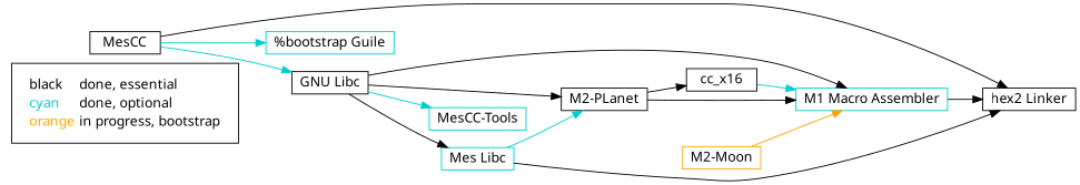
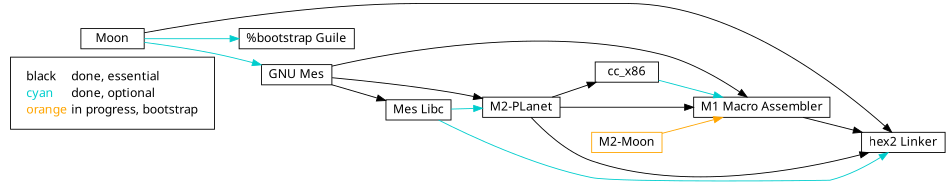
  digraph {
    fontname="Noto Sans"
    rankdir=LR
    node [fontname="Noto Sans" shape=box color=black]
    edge [color=black fontname="Noto Sans"]
    n1 [height=0.25 label=<<table border="0" cellpadding="2" cellspacing="0" cellborder="0">       <tr><td align="left"><font color="black">black</font></td><td align="left">done, essential</td></tr>       <tr><td align="left"><font color="cyan3">cyan</font></td><td align="left">done, optional</td></tr> <!--       <tr><td align="left"><font color="green3">green</font></td><td align="left">done, undecided</td></tr>       <tr><td align="left"><font color="red1">red</font></td><td align="left">in progress, essential</td></tr> !-->       <tr><td align="left"><font color="orange">orange</font></td><td align="left">in progress, bootstrap</td></tr>       </table>> shape=plaintext width=1 color=""]
    n2 [height=0.25 label="hex2 Linker" width=1]
-   n3 [height=0.25 label=cc_x16 width=1]
-   "M1 Macro Assembler" [height=0.25 width=1 color=cyan3]
+   n3 [height=0.25 label=cc_x86 width=1]
+   "M1 Macro Assembler" [height=0.25 width=1 color=""]
    n5 [height=0.25 label="M2-PLanet" width=1]
    n6 [color=orange height=0.25 label="M2-Moon" width=1]
-   n7 [color=cyan3 height=0.25 label="%bootstrap Guile" width=1]
-   n8 [color=cyan3 height=0.25 label="MesCC-Tools" width=1]
-   n9 [color=cyan3 height=0.25 label="Mes Libc" width=1]
-   n10 [height=0.25 label="GNU Libc" width=1]
-   MesCC [height=0.25 width=1 color=""]
+   n7 [height=0.25 label="%bootstrap Guile" width=1]
+   n9 [height=0.25 label="Mes Libc" width=1]
+   n10 [height=0.25 label="GNU Mes" width=1]
+   MesCC [height=0.25 width=1 label=Moon color=""]
    subgraph cluster_1 {
      n1
    }
    n3 -> "M1 Macro Assembler" [color=cyan3 height=0.25]
    "M1 Macro Assembler" -> n2 [height=0.25]
+   n5 -> n2 [height=0.25]
    n5 -> n3 [height=0.25]
    n5 -> "M1 Macro Assembler" [height=0.25]
    n6 -> "M1 Macro Assembler" [color=orange height=0.25]
-   n9 -> n2 [height=0.25]
+   n9 -> n2 [color=cyan3 height=0.25]
    n9 -> n5 [color=cyan3 height=0.25]
    n10 -> "M1 Macro Assembler" [height=0.25]
    n10 -> n5 [height=0.25]
-   n10 -> n8 [color=cyan3 height=0.25]
    n10 -> n9 [height=0.25]
    MesCC -> n2 [height=0.25]
    MesCC -> n7 [color=cyan3 height=0.25]
    MesCC -> n10 [color=cyan3 height=0.25]
  }
